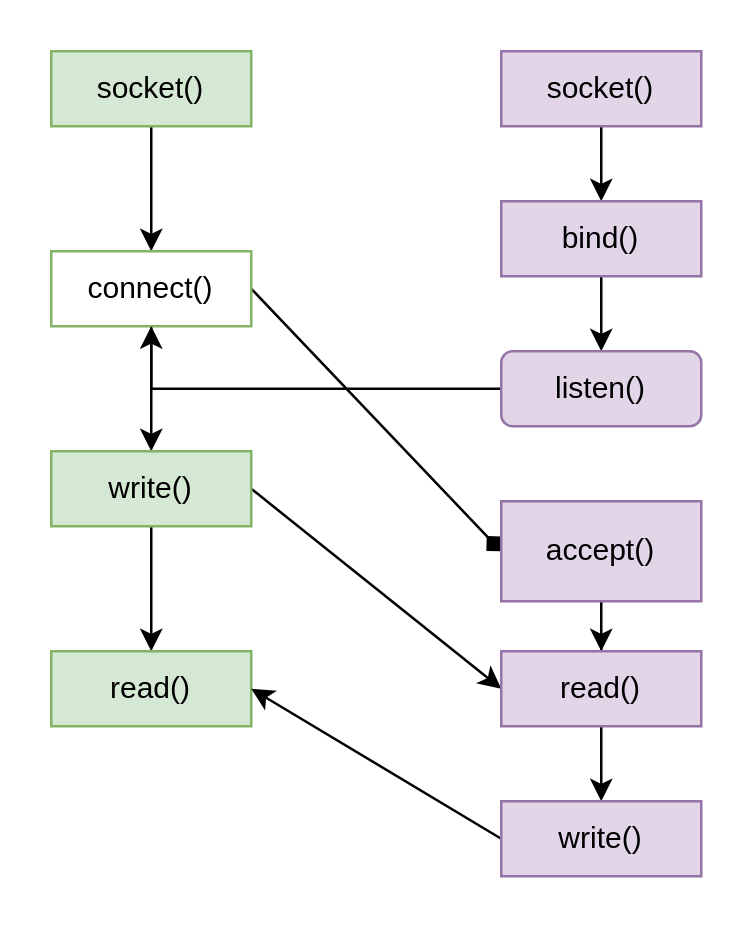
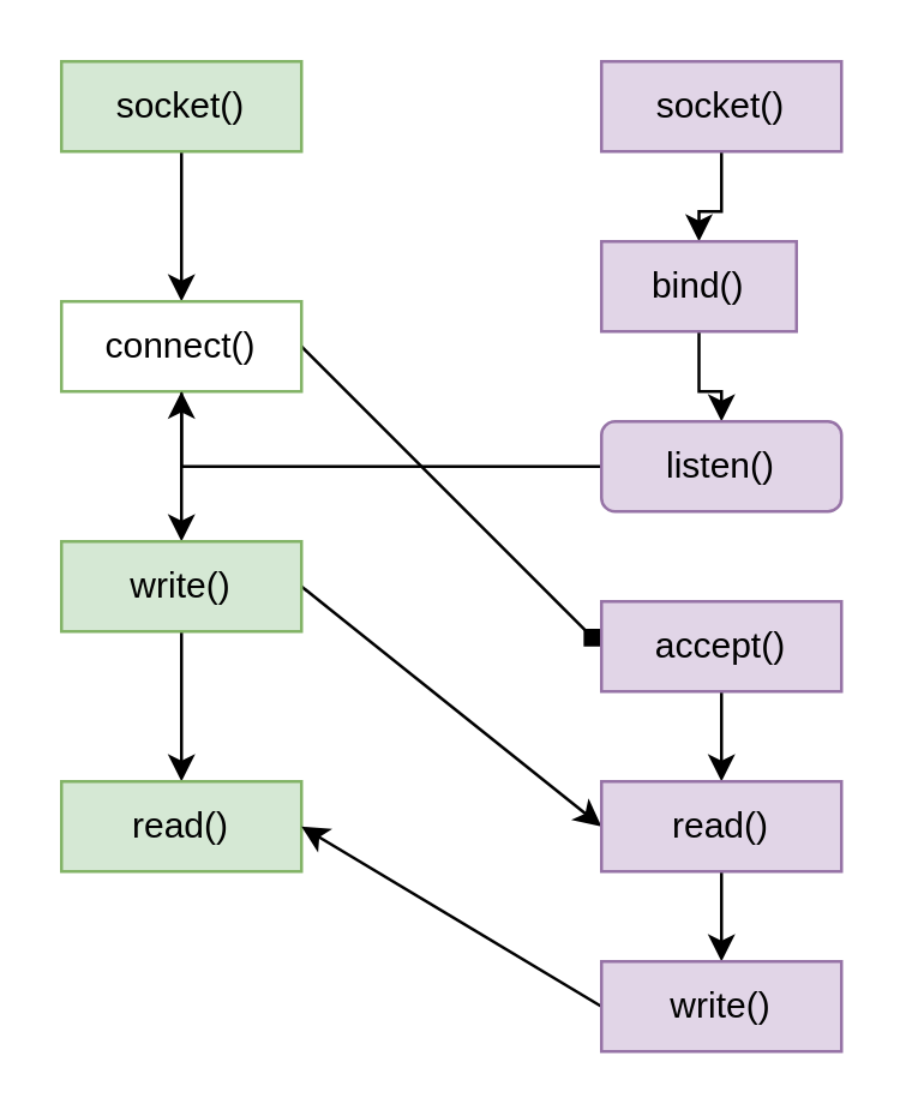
  <mxCell id="0" />
  <mxCell id="1" parent="0" />
  <mxCell id="2" value="" style="edgeStyle=orthogonalEdgeStyle;rounded=0;orthogonalLoop=1;jettySize=auto;html=1;" edge="1" parent="1" source="3" target="6"><mxGeometry relative="1" as="geometry" /></mxCell>
  <mxCell id="3" value="socket()" style="rounded=0;whiteSpace=wrap;html=1;fillColor=#d5e8d4;strokeColor=#82b366;" vertex="1" parent="1"><mxGeometry x="20" y="20" width="80" height="30" as="geometry" /></mxCell>
  <mxCell id="4" value="" style="edgeStyle=orthogonalEdgeStyle;rounded=0;orthogonalLoop=1;jettySize=auto;html=1;" edge="1" parent="1" source="6" target="9"><mxGeometry relative="1" as="geometry" /></mxCell>
  <mxCell id="5" value="" style="rounded=0;orthogonalLoop=1;jettySize=auto;html=1;entryX=0;entryY=0.5;entryDx=0;entryDy=0;exitX=1;exitY=0.5;exitDx=0;exitDy=0;endArrow=diamond;" edge="1" parent="1" source="6" target="18"><mxGeometry relative="1" as="geometry" /></mxCell>
  <mxCell id="6" value="connect()" style="rounded=0;whiteSpace=wrap;html=1;fillColor=#ffffff;strokeColor=#82b366;" vertex="1" parent="1"><mxGeometry x="20" y="100" width="80" height="30" as="geometry" /></mxCell>
  <mxCell id="7" value="" style="edgeStyle=orthogonalEdgeStyle;rounded=0;orthogonalLoop=1;jettySize=auto;html=1;" edge="1" parent="1" source="9" target="10"><mxGeometry relative="1" as="geometry" /></mxCell>
  <mxCell id="8" value="" style="edgeStyle=none;rounded=0;orthogonalLoop=1;jettySize=auto;html=1;entryX=0;entryY=0.5;entryDx=0;entryDy=0;exitX=1;exitY=0.5;exitDx=0;exitDy=0;" edge="1" parent="1" source="9" target="20"><mxGeometry relative="1" as="geometry" /></mxCell>
  <mxCell id="9" value="write()" style="rounded=0;whiteSpace=wrap;html=1;fillColor=#d5e8d4;strokeColor=#82b366;" vertex="1" parent="1"><mxGeometry x="20" y="180" width="80" height="30" as="geometry" /></mxCell>
  <mxCell id="10" value="read()" style="rounded=0;whiteSpace=wrap;html=1;fillColor=#d5e8d4;strokeColor=#82b366;" vertex="1" parent="1"><mxGeometry x="20" y="260" width="80" height="30" as="geometry" /></mxCell>
  <mxCell id="11" value="" style="edgeStyle=orthogonalEdgeStyle;rounded=0;orthogonalLoop=1;jettySize=auto;html=1;entryX=0.5;entryY=0;entryDx=0;entryDy=0;" edge="1" parent="1" source="12" target="14"><mxGeometry relative="1" as="geometry" /></mxCell>
  <mxCell id="12" value="socket()" style="rounded=0;whiteSpace=wrap;html=1;fillColor=#e1d5e7;strokeColor=#9673a6;" vertex="1" parent="1"><mxGeometry x="200" y="20" width="80" height="30" as="geometry" /></mxCell>
  <mxCell id="13" value="" style="edgeStyle=orthogonalEdgeStyle;rounded=0;orthogonalLoop=1;jettySize=auto;html=1;entryX=0.5;entryY=0;entryDx=0;entryDy=0;" edge="1" parent="1" source="14" target="16"><mxGeometry relative="1" as="geometry" /></mxCell>
- <mxCell id="14" value="bind()" style="rounded=0;whiteSpace=wrap;html=1;fillColor=#e1d5e7;strokeColor=#9673a6;" vertex="1" parent="1"><mxGeometry x="200" y="80" width="80" height="30" as="geometry" /></mxCell>
+ <mxCell id="14" value="bind()" style="rounded=0;whiteSpace=wrap;html=1;fillColor=#e1d5e7;strokeColor=#9673a6;" vertex="1" parent="1"><mxGeometry x="200" y="80" width="65" height="30" as="geometry" /></mxCell>
  <mxCell id="15" value="" style="edgeStyle=orthogonalEdgeStyle;rounded=0;orthogonalLoop=1;jettySize=auto;html=1;" edge="1" parent="1" source="16" target="6"><mxGeometry relative="1" as="geometry" /></mxCell>
  <mxCell id="16" value="listen()" style="whiteSpace=wrap;html=1;fillColor=#e1d5e7;strokeColor=#9673a6;rounded=1;" vertex="1" parent="1"><mxGeometry x="200" y="140" width="80" height="30" as="geometry" /></mxCell>
  <mxCell id="17" value="" style="edgeStyle=orthogonalEdgeStyle;rounded=0;orthogonalLoop=1;jettySize=auto;html=1;entryX=0.5;entryY=0;entryDx=0;entryDy=0;" edge="1" parent="1" source="18" target="20"><mxGeometry relative="1" as="geometry"><mxPoint x="240" y="270" as="targetPoint" /></mxGeometry></mxCell>
- <mxCell id="18" value="accept()" style="rounded=0;whiteSpace=wrap;html=1;fillColor=#e1d5e7;strokeColor=#9673a6;" vertex="1" parent="1"><mxGeometry x="200" y="200" width="80" height="40" as="geometry" /></mxCell>
+ <mxCell id="18" value="accept()" style="rounded=0;whiteSpace=wrap;html=1;fillColor=#e1d5e7;strokeColor=#9673a6;" vertex="1" parent="1"><mxGeometry x="200" y="200" width="80" height="30" as="geometry" /></mxCell>
  <mxCell id="19" value="" style="edgeStyle=orthogonalEdgeStyle;rounded=0;orthogonalLoop=1;jettySize=auto;html=1;" edge="1" parent="1" source="20" target="22"><mxGeometry relative="1" as="geometry" /></mxCell>
  <mxCell id="20" value="read()" style="rounded=0;whiteSpace=wrap;html=1;fillColor=#e1d5e7;strokeColor=#9673a6;" vertex="1" parent="1"><mxGeometry x="200" y="260" width="80" height="30" as="geometry" /></mxCell>
  <mxCell id="21" style="edgeStyle=none;rounded=0;orthogonalLoop=1;jettySize=auto;html=1;exitX=0;exitY=0.5;exitDx=0;exitDy=0;entryX=1;entryY=0.5;entryDx=0;entryDy=0;" edge="1" parent="1" source="22" target="10"><mxGeometry relative="1" as="geometry" /></mxCell>
  <mxCell id="22" value="write()" style="rounded=0;whiteSpace=wrap;html=1;fillColor=#e1d5e7;strokeColor=#9673a6;" vertex="1" parent="1"><mxGeometry x="200" y="320" width="80" height="30" as="geometry" /></mxCell>
